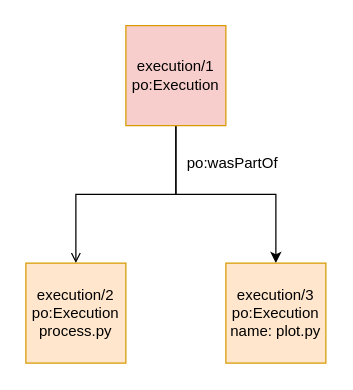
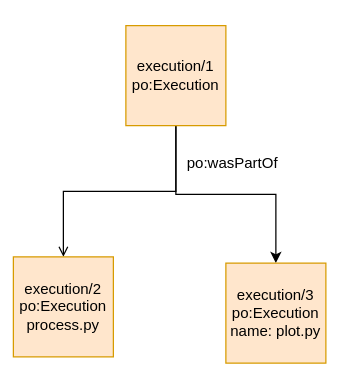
  <mxCell id="0" />
  <mxCell id="1" parent="0" />
  <mxCell id="2" style="edgeStyle=orthogonalEdgeStyle;rounded=0;orthogonalLoop=1;jettySize=auto;html=1;exitX=0.5;exitY=1;exitDx=0;exitDy=0;endArrow=open;" edge="1" parent="1" source="4" target="5"><mxGeometry relative="1" as="geometry" /></mxCell>
  <mxCell id="3" style="edgeStyle=orthogonalEdgeStyle;rounded=0;orthogonalLoop=1;jettySize=auto;html=1;exitX=0.5;exitY=1;exitDx=0;exitDy=0;" edge="1" parent="1" source="4" target="6"><mxGeometry relative="1" as="geometry" /></mxCell>
- <mxCell id="4" value="execution/1&lt;br&gt;po:Execution" style="whiteSpace=wrap;html=1;aspect=fixed;fillColor=#f8cecc;strokeColor=#d79b00;" vertex="1" parent="1"><mxGeometry x="100" y="20" width="80" height="80" as="geometry" /></mxCell>
- <mxCell id="5" value="execution/2&lt;br&gt;po:Execution&lt;br&gt;process.py" style="whiteSpace=wrap;html=1;aspect=fixed;fillColor=#ffe6cc;strokeColor=#d79b00;" vertex="1" parent="1"><mxGeometry x="20" y="210" width="80" height="80" as="geometry" /></mxCell>
+ <mxCell id="4" value="execution/1&lt;br&gt;po:Execution" style="whiteSpace=wrap;html=1;aspect=fixed;fillColor=#ffe6cc;strokeColor=#d79b00;" vertex="1" parent="1"><mxGeometry x="100" y="20" width="80" height="80" as="geometry" /></mxCell>
+ <mxCell id="5" value="execution/2&lt;br&gt;po:Execution&lt;br&gt;process.py" style="whiteSpace=wrap;html=1;aspect=fixed;fillColor=#ffe6cc;strokeColor=#d79b00;" vertex="1" parent="1"><mxGeometry x="10" y="205" width="80" height="80" as="geometry" /></mxCell>
  <mxCell id="6" value="execution/3&lt;br&gt;po:Execution&lt;br&gt;name: plot.py" style="whiteSpace=wrap;html=1;aspect=fixed;fillColor=#ffe6cc;strokeColor=#d79b00;" vertex="1" parent="1"><mxGeometry x="180" y="210" width="80" height="80" as="geometry" /></mxCell>
  <mxCell id="7" value="po:wasPartOf" style="text;html=1;align=center;verticalAlign=middle;resizable=0;points=[];autosize=1;" vertex="1" parent="1"><mxGeometry x="140" y="120" width="90" height="20" as="geometry" /></mxCell>
